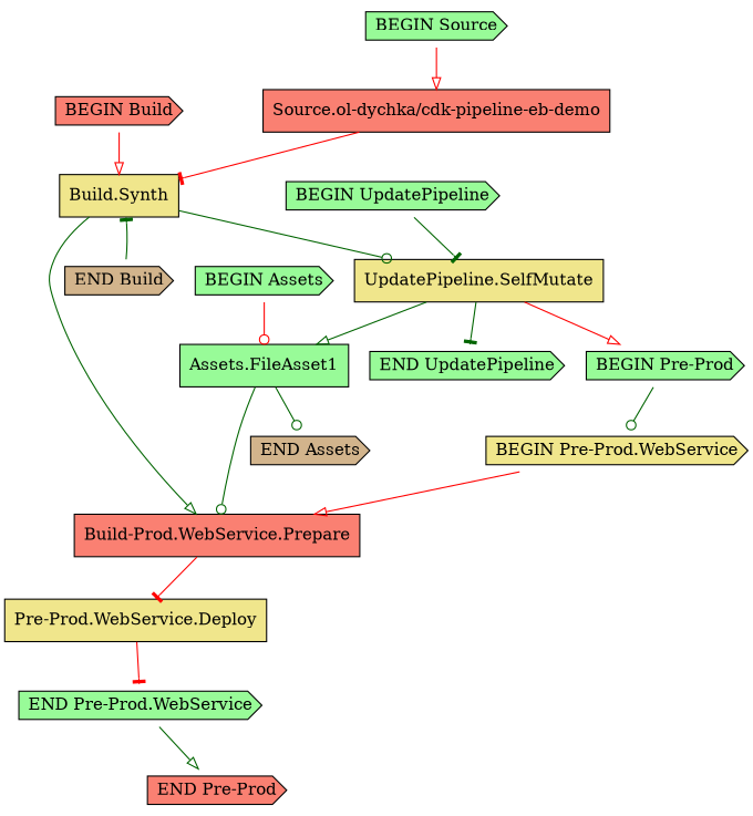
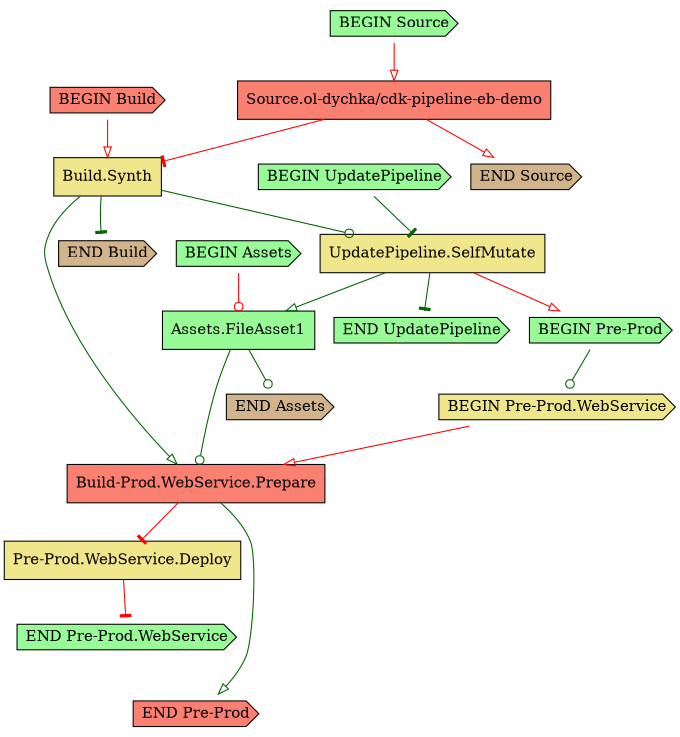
  digraph {
    node [fillcolor=palegreen shape=cds style=filled]
    edge [arrowhead=onormal color=darkgreen]
    "BEGIN Build" [fillcolor=salmon]
    "Build.Synth" [fillcolor=khaki shape=box]
    "END Build" [fillcolor=tan]
    "UpdatePipeline.SelfMutate" [fillcolor=khaki shape=box]
    n5 [fillcolor=salmon label="Build-Prod.WebService.Prepare" shape=box]
    "END UpdatePipeline"
    "Assets.FileAsset1" [shape=box]
    "BEGIN Pre-Prod"
    "Pre-Prod.WebService.Deploy" [fillcolor=khaki shape=box]
    "Source.ol-dychka/cdk-pipeline-eb-demo" [fillcolor=salmon shape=box]
+   "END Source" [fillcolor=tan]
    "BEGIN UpdatePipeline"
    "END Assets" [fillcolor=tan]
    "BEGIN Pre-Prod.WebService" [fillcolor=khaki]
    "BEGIN Assets"
    "END Pre-Prod" [fillcolor=salmon]
    "END Pre-Prod.WebService"
    "BEGIN Source"
    "BEGIN Build" -> "Build.Synth" [color=red]
-   "END Build" -> "Build.Synth" [arrowhead=tee]
+   "Build.Synth" -> "END Build" [arrowhead=tee]
    "Build.Synth" -> "UpdatePipeline.SelfMutate" [arrowhead=odot]
    "Build.Synth" -> n5
    "UpdatePipeline.SelfMutate" -> "END UpdatePipeline" [arrowhead=tee]
    "UpdatePipeline.SelfMutate" -> "Assets.FileAsset1"
    "UpdatePipeline.SelfMutate" -> "BEGIN Pre-Prod" [color=red]
    n5 -> "Pre-Prod.WebService.Deploy" [arrowhead=tee color=red]
    "Assets.FileAsset1" -> n5 [arrowhead=odot]
    "Assets.FileAsset1" -> "END Assets" [arrowhead=odot]
    "BEGIN Pre-Prod" -> "BEGIN Pre-Prod.WebService" [arrowhead=odot]
    "Pre-Prod.WebService.Deploy" -> "END Pre-Prod.WebService" [arrowhead=tee color=red]
    "Source.ol-dychka/cdk-pipeline-eb-demo" -> "Build.Synth" [arrowhead=tee color=red]
+   "Source.ol-dychka/cdk-pipeline-eb-demo" -> "END Source" [color=red]
    "BEGIN UpdatePipeline" -> "UpdatePipeline.SelfMutate" [arrowhead=tee]
    "BEGIN Pre-Prod.WebService" -> n5 [color=red]
    "BEGIN Assets" -> "Assets.FileAsset1" [arrowhead=odot color=red]
-   "END Pre-Prod.WebService" -> "END Pre-Prod"
+   n5 -> "END Pre-Prod"
    "BEGIN Source" -> "Source.ol-dychka/cdk-pipeline-eb-demo" [color=red]
  }
